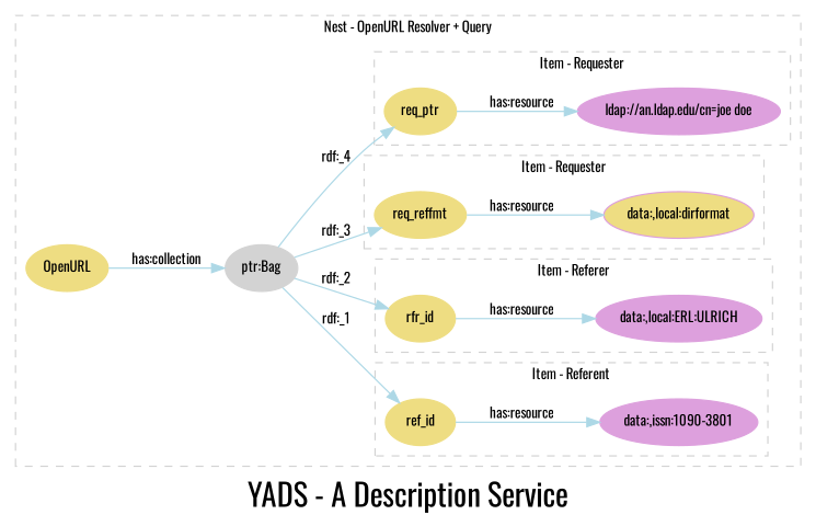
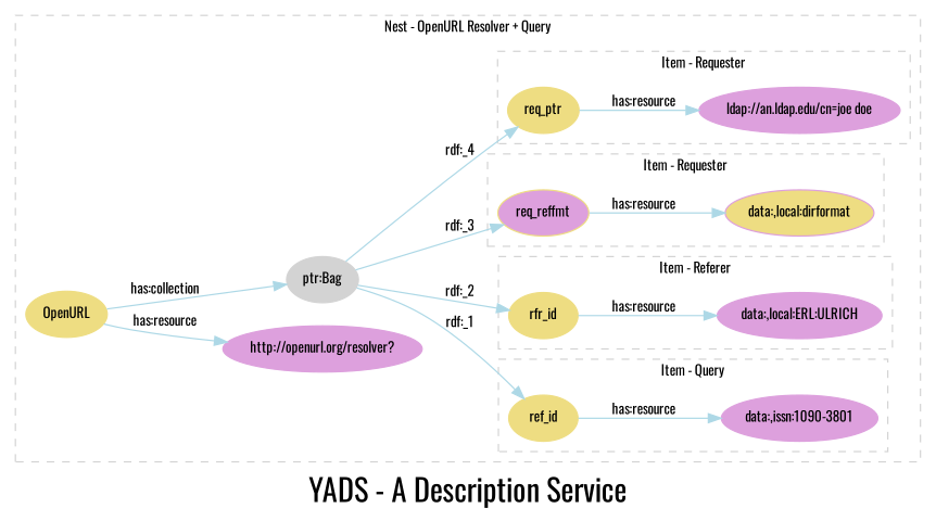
  digraph {
    fontname=Oswald
    fontsize=24
    label="YADS - A Description Service"
    rankdir=LR
    node [color=lightgoldenrod fontcolor=black fontname=Oswald fontsize=11 style=filled]
    edge [color=lightblue fontcolor=black fontname=Oswald fontsize=11 style=filled]
    n1 [label=ref_id]
    "data:,issn:1090-3801" [color=plum]
    n3 [label=rfr_id]
    "data:,local:ERL:ULRICH" [color=plum]
-   n5 [label=req_reffmt]
+   n5 [label=req_reffmt fillcolor=plum]
    "data:,local:dirformat" [color=plum fillcolor=lightgoldenrod]
    n7 [label=req_ptr]
    "ldap://an.ldap.edu/cn=joe doe" [color=plum]
    n9 [label=OpenURL]
+   "http://openurl.org/resolver?" [color=plum]
    n11 [color=lightgrey label="ptr:Bag"]
    subgraph cluster_1 {
      color=lightgrey
      fontcolor=black
      fontsize=11
      label="Nest - OpenURL Resolver + Query"
      style=dashed
      n9
+     "http://openurl.org/resolver?"
      n11
      subgraph cluster_2 {
        color=lightgrey
        fontcolor=black
        fontsize=11
-       label="Item - Referent"
+       label="Item - Query"
        style=dashed
        n1
        "data:,issn:1090-3801"
      }
      subgraph cluster_3 {
        color=lightgrey
        fontcolor=black
        fontsize=11
        label="Item - Referer"
        style=dashed
        n3
        "data:,local:ERL:ULRICH"
      }
      subgraph cluster_4 {
        color=lightgrey
        fontcolor=black
        fontsize=11
        label="Item - Requester"
        style=dashed
        n5
        "data:,local:dirformat"
      }
      subgraph cluster_5 {
        color=lightgrey
        fontcolor=black
        fontsize=11
        label="Item - Requester"
        style=dashed
        n7
        "ldap://an.ldap.edu/cn=joe doe"
      }
    }
    n1 -> "data:,issn:1090-3801" [label="has:resource"]
    n3 -> "data:,local:ERL:ULRICH" [label="has:resource"]
    n5 -> "data:,local:dirformat" [label="has:resource"]
    n7 -> "ldap://an.ldap.edu/cn=joe doe" [label="has:resource"]
+   n9 -> "http://openurl.org/resolver?" [label="has:resource"]
    n9 -> n11 [label="has:collection"]
    n11 -> n1 [label="rdf:_1"]
    n11 -> n3 [label="rdf:_2"]
    n11 -> n5 [label="rdf:_3"]
    n11 -> n7 [label="rdf:_4"]
  }
